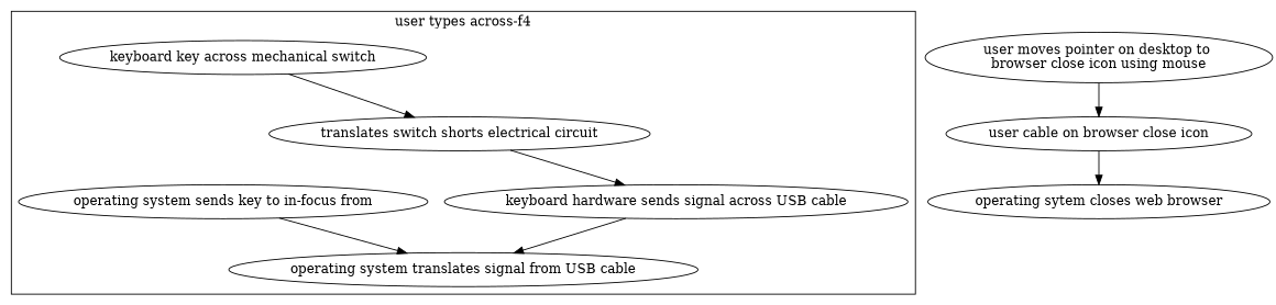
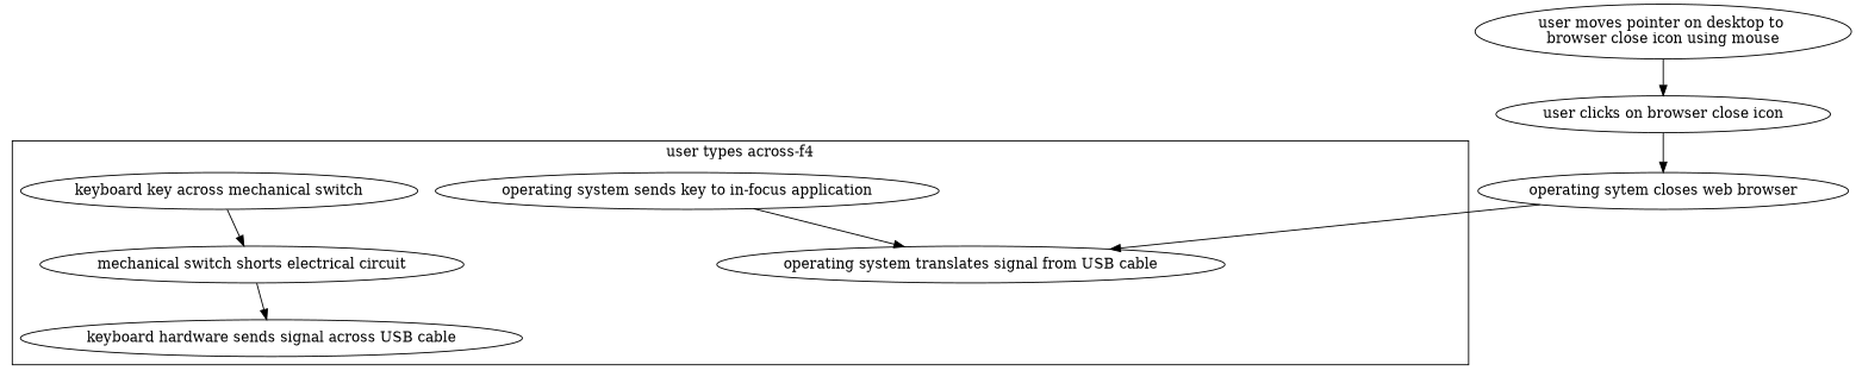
  strict digraph {
    compound=true
    user_story_user_brows_user_closeuser_types_altf4 [style=invis]
    n2 [label="keyboard key across mechanical switch"]
-   n3 [label="translates switch shorts electrical circuit"]
+   n3 [label="mechanical switch shorts electrical circuit"]
    n4 [label="keyboard hardware sends signal across USB cable"]
    n5 [label="operating system translates signal from USB cable"]
-   n6 [label="operating system sends key to in-focus from"]
+   n6 [label="operating system sends key to in-focus application"]
    n7 [label="user moves pointer on desktop to \nbrowser close icon using mouse"]
-   n8 [label="user cable on browser close icon"]
+   n8 [label="user clicks on browser close icon"]
    n9 [label="operating sytem closes web browser"]
    subgraph cluster_1 {
      label="user types across-f4"
      user_story_user_brows_user_closeuser_types_altf4
      n2
      n3
      n4
      n5
      n6
    }
    n2 -> n3
    n3 -> n4
-   n4 -> n5
+   n9 -> n5
    n6 -> n5
    n7 -> n8
    n8 -> n9
  }
